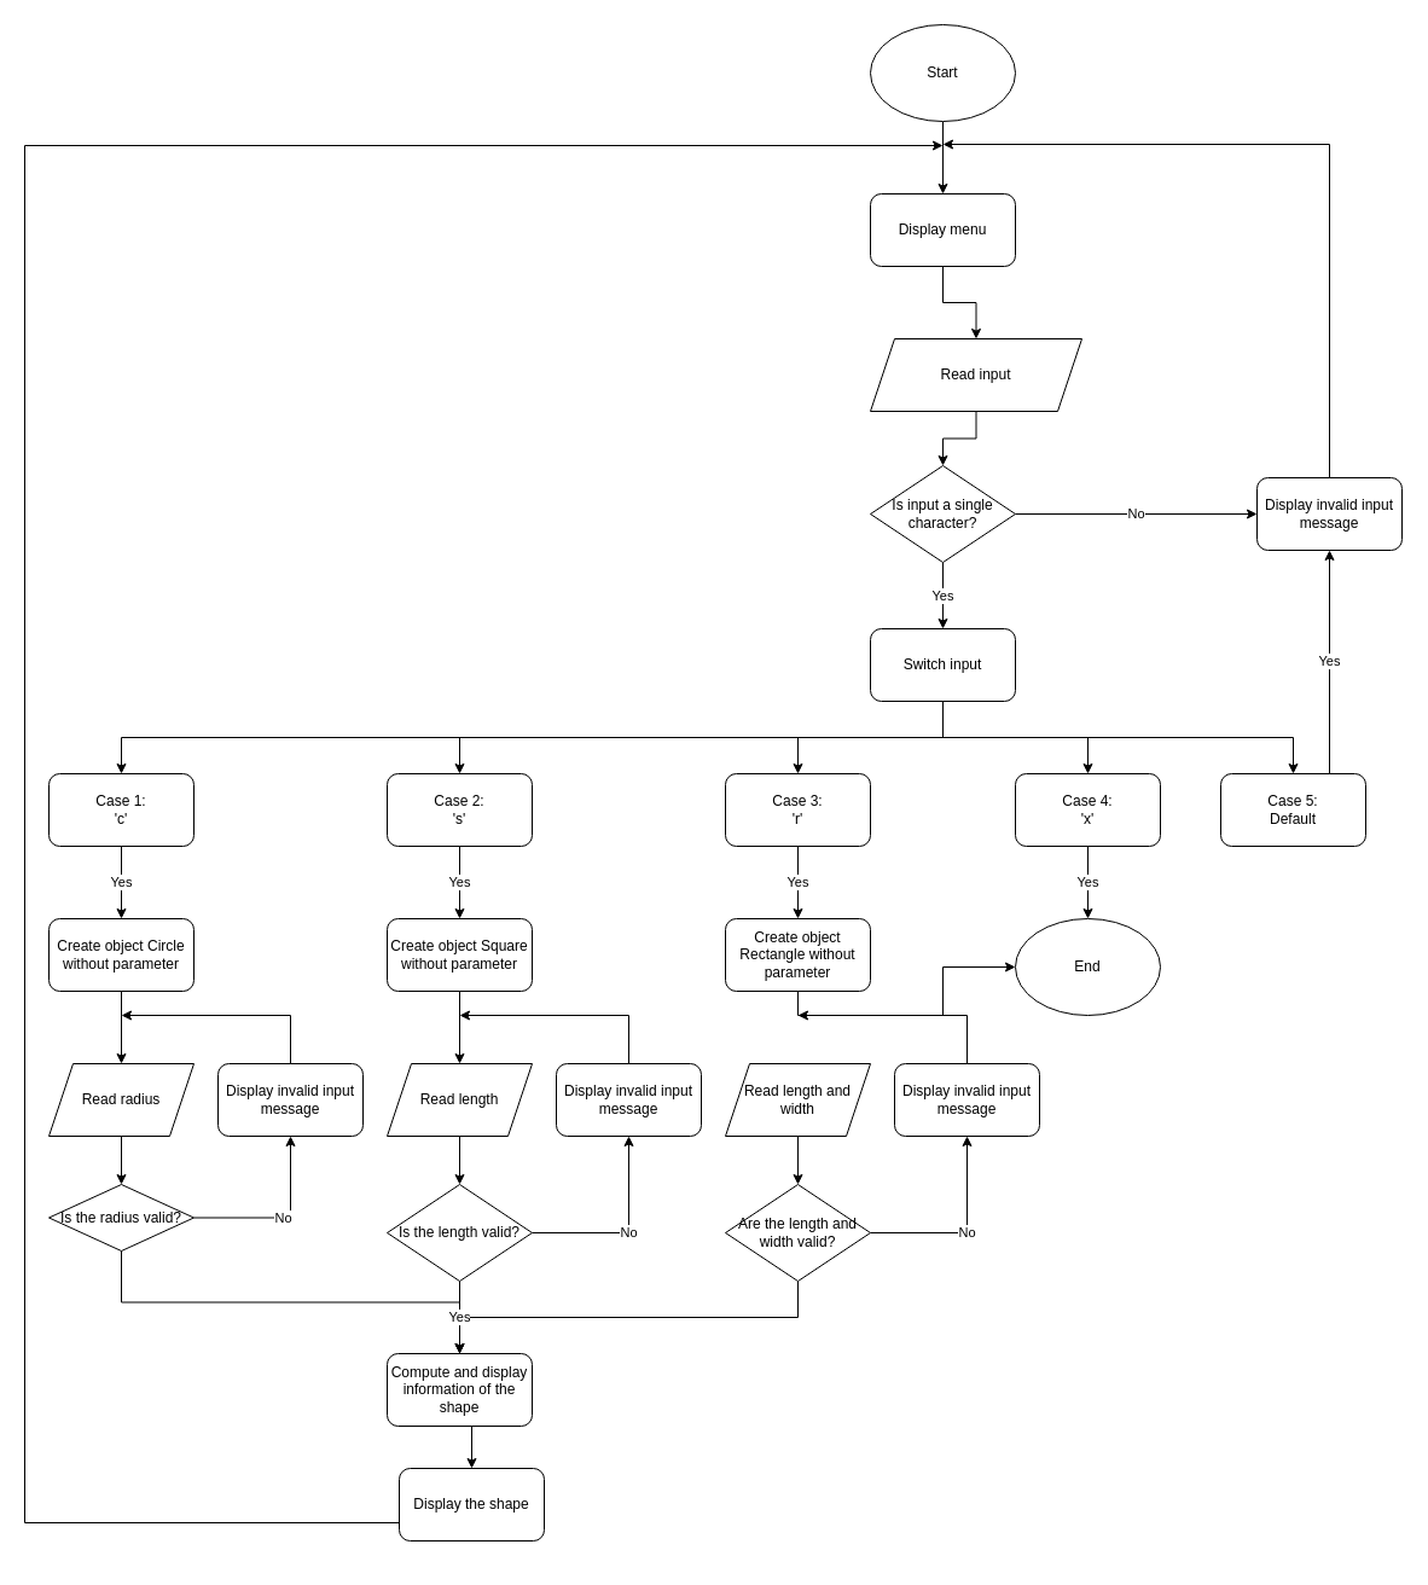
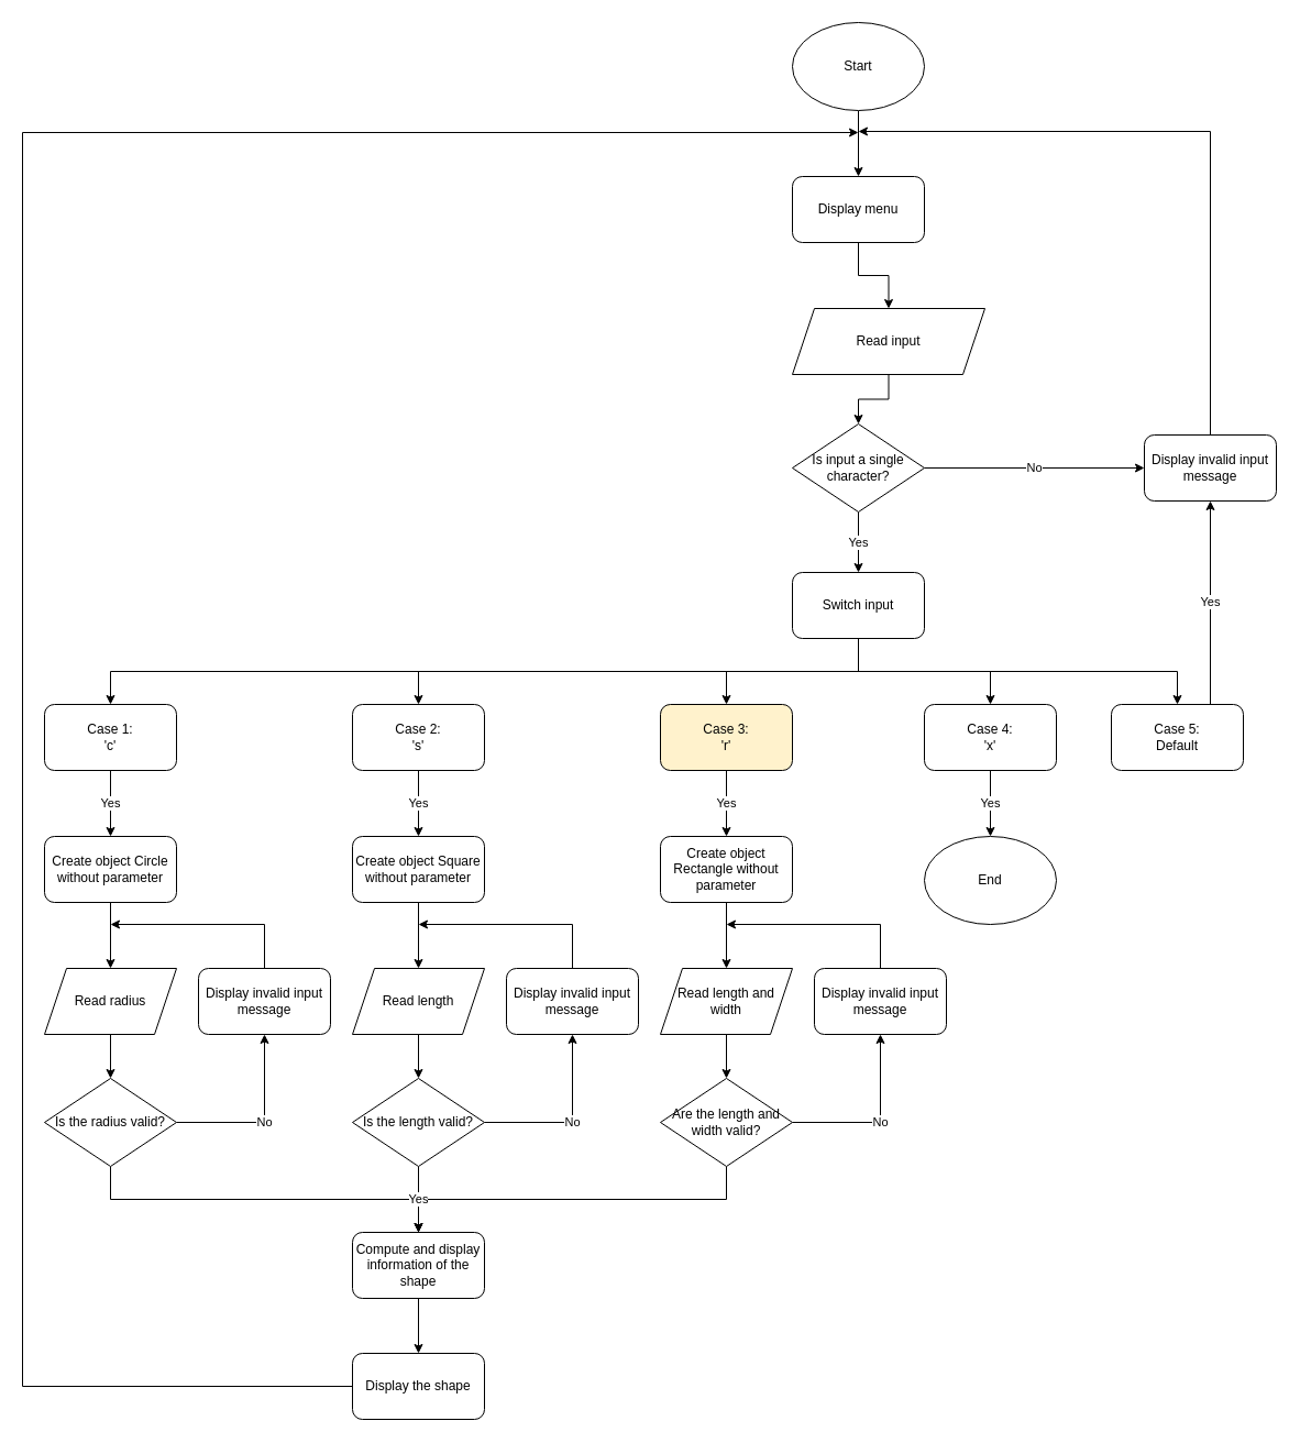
  <mxCell id="0" />
  <mxCell id="1" parent="0" />
  <mxCell id="2" value="" style="edgeStyle=orthogonalEdgeStyle;rounded=0;orthogonalLoop=1;jettySize=auto;html=1;exitX=0.5;exitY=1;exitDx=0;exitDy=0;entryX=0.5;entryY=0;entryDx=0;entryDy=0;" edge="1" parent="1" source="54" target="32"><mxGeometry relative="1" as="geometry" /></mxCell>
  <mxCell id="3" style="edgeStyle=orthogonalEdgeStyle;rounded=0;orthogonalLoop=1;jettySize=auto;html=1;exitX=0.5;exitY=1;exitDx=0;exitDy=0;entryX=0.5;entryY=0;entryDx=0;entryDy=0;" edge="1" parent="1" source="4" target="7"><mxGeometry relative="1" as="geometry" /></mxCell>
  <mxCell id="4" value="Start" style="ellipse;whiteSpace=wrap;html=1;" vertex="1" parent="1"><mxGeometry x="720" y="20" width="120" height="80" as="geometry" /></mxCell>
  <mxCell id="5" value="End" style="ellipse;whiteSpace=wrap;html=1;" vertex="1" parent="1"><mxGeometry x="840" y="760" width="120" height="80" as="geometry" /></mxCell>
  <mxCell id="6" style="edgeStyle=orthogonalEdgeStyle;rounded=0;orthogonalLoop=1;jettySize=auto;html=1;exitX=0.5;exitY=1;exitDx=0;exitDy=0;entryX=0.5;entryY=0;entryDx=0;entryDy=0;" edge="1" parent="1" source="7" target="15"><mxGeometry relative="1" as="geometry" /></mxCell>
  <mxCell id="7" value="Display menu" style="rounded=1;whiteSpace=wrap;html=1;" vertex="1" parent="1"><mxGeometry x="720" y="160" width="120" height="60" as="geometry" /></mxCell>
  <mxCell id="8" style="edgeStyle=orthogonalEdgeStyle;rounded=0;orthogonalLoop=1;jettySize=auto;html=1;exitX=0.5;exitY=1;exitDx=0;exitDy=0;entryX=0.5;entryY=0;entryDx=0;entryDy=0;" edge="1" parent="1" source="13" target="20"><mxGeometry relative="1" as="geometry" /></mxCell>
  <mxCell id="9" style="edgeStyle=orthogonalEdgeStyle;rounded=0;orthogonalLoop=1;jettySize=auto;html=1;exitX=0.5;exitY=1;exitDx=0;exitDy=0;entryX=0.5;entryY=0;entryDx=0;entryDy=0;" edge="1" parent="1" source="13" target="24"><mxGeometry relative="1" as="geometry" /></mxCell>
  <mxCell id="10" style="edgeStyle=orthogonalEdgeStyle;rounded=0;orthogonalLoop=1;jettySize=auto;html=1;exitX=0.5;exitY=1;exitDx=0;exitDy=0;entryX=0.5;entryY=0;entryDx=0;entryDy=0;" edge="1" parent="1" source="13" target="26"><mxGeometry relative="1" as="geometry" /></mxCell>
  <mxCell id="11" style="edgeStyle=orthogonalEdgeStyle;rounded=0;orthogonalLoop=1;jettySize=auto;html=1;exitX=0.5;exitY=1;exitDx=0;exitDy=0;entryX=0.5;entryY=0;entryDx=0;entryDy=0;" edge="1" parent="1" source="13" target="28"><mxGeometry relative="1" as="geometry" /></mxCell>
  <mxCell id="12" style="edgeStyle=orthogonalEdgeStyle;rounded=0;orthogonalLoop=1;jettySize=auto;html=1;exitX=0.5;exitY=1;exitDx=0;exitDy=0;entryX=0.5;entryY=0;entryDx=0;entryDy=0;" edge="1" parent="1" source="13" target="30"><mxGeometry relative="1" as="geometry" /></mxCell>
  <mxCell id="13" value="Switch input" style="rounded=1;whiteSpace=wrap;html=1;" vertex="1" parent="1"><mxGeometry x="720" y="520" width="120" height="60" as="geometry" /></mxCell>
  <mxCell id="14" style="edgeStyle=orthogonalEdgeStyle;rounded=0;orthogonalLoop=1;jettySize=auto;html=1;exitX=0.5;exitY=1;exitDx=0;exitDy=0;entryX=0.5;entryY=0;entryDx=0;entryDy=0;" edge="1" parent="1" source="15" target="18"><mxGeometry relative="1" as="geometry" /></mxCell>
  <mxCell id="15" value="Read input" style="shape=parallelogram;perimeter=parallelogramPerimeter;whiteSpace=wrap;html=1;fixedSize=1;" vertex="1" parent="1"><mxGeometry x="720" y="280" width="175" height="60" as="geometry" /></mxCell>
  <mxCell id="16" value="No" style="edgeStyle=orthogonalEdgeStyle;rounded=0;orthogonalLoop=1;jettySize=auto;html=1;exitX=1;exitY=0.5;exitDx=0;exitDy=0;entryX=0;entryY=0.5;entryDx=0;entryDy=0;" edge="1" parent="1" source="18" target="22"><mxGeometry relative="1" as="geometry" /></mxCell>
  <mxCell id="17" value="Yes" style="edgeStyle=orthogonalEdgeStyle;rounded=0;orthogonalLoop=1;jettySize=auto;html=1;exitX=0.5;exitY=1;exitDx=0;exitDy=0;entryX=0.5;entryY=0;entryDx=0;entryDy=0;" edge="1" parent="1" source="18" target="13"><mxGeometry relative="1" as="geometry" /></mxCell>
  <mxCell id="18" value="Is input a single character?" style="rhombus;whiteSpace=wrap;html=1;" vertex="1" parent="1"><mxGeometry x="720" y="385" width="120" height="80" as="geometry" /></mxCell>
  <mxCell id="19" value="Yes" style="edgeStyle=orthogonalEdgeStyle;rounded=0;orthogonalLoop=1;jettySize=auto;html=1;exitX=0.75;exitY=0;exitDx=0;exitDy=0;entryX=0.5;entryY=1;entryDx=0;entryDy=0;" edge="1" parent="1" source="20" target="22"><mxGeometry relative="1" as="geometry" /></mxCell>
  <mxCell id="20" value="Case 5:&lt;br&gt;Default" style="rounded=1;whiteSpace=wrap;html=1;" vertex="1" parent="1"><mxGeometry x="1010" y="640" width="120" height="60" as="geometry" /></mxCell>
  <mxCell id="21" style="edgeStyle=orthogonalEdgeStyle;rounded=0;orthogonalLoop=1;jettySize=auto;html=1;exitX=0.5;exitY=0;exitDx=0;exitDy=0;" edge="1" parent="1" source="22"><mxGeometry relative="1" as="geometry"><mxPoint x="780" y="119" as="targetPoint" /><Array as="points"><mxPoint x="1100" y="119" /></Array></mxGeometry></mxCell>
  <mxCell id="22" value="Display invalid input message" style="rounded=1;whiteSpace=wrap;html=1;" vertex="1" parent="1"><mxGeometry x="1040" y="395" width="120" height="60" as="geometry" /></mxCell>
  <mxCell id="23" value="Yes" style="edgeStyle=orthogonalEdgeStyle;rounded=0;orthogonalLoop=1;jettySize=auto;html=1;exitX=0.5;exitY=1;exitDx=0;exitDy=0;entryX=0.5;entryY=0;entryDx=0;entryDy=0;" edge="1" parent="1" source="24" target="5"><mxGeometry relative="1" as="geometry" /></mxCell>
  <mxCell id="24" value="Case 4:&lt;br&gt;'x'" style="rounded=1;whiteSpace=wrap;html=1;" vertex="1" parent="1"><mxGeometry x="840" y="640" width="120" height="60" as="geometry" /></mxCell>
  <mxCell id="25" value="Yes" style="edgeStyle=orthogonalEdgeStyle;rounded=0;orthogonalLoop=1;jettySize=auto;html=1;exitX=0.5;exitY=1;exitDx=0;exitDy=0;entryX=0.5;entryY=0;entryDx=0;entryDy=0;" edge="1" parent="1" source="26" target="34"><mxGeometry relative="1" as="geometry" /></mxCell>
- <mxCell id="26" value="Case 3:&lt;br&gt;'r'" style="rounded=1;whiteSpace=wrap;html=1;" vertex="1" parent="1"><mxGeometry x="600" y="640" width="120" height="60" as="geometry" /></mxCell>
+ <mxCell id="26" value="Case 3:&lt;br&gt;'r'" style="rounded=1;whiteSpace=wrap;html=1;fillColor=#fff2cc;" vertex="1" parent="1"><mxGeometry x="600" y="640" width="120" height="60" as="geometry" /></mxCell>
  <mxCell id="27" value="Yes" style="edgeStyle=orthogonalEdgeStyle;rounded=0;orthogonalLoop=1;jettySize=auto;html=1;exitX=0.5;exitY=1;exitDx=0;exitDy=0;entryX=0.5;entryY=0;entryDx=0;entryDy=0;" edge="1" parent="1" source="28" target="38"><mxGeometry relative="1" as="geometry" /></mxCell>
  <mxCell id="28" value="Case 2:&lt;br&gt;'s'" style="rounded=1;whiteSpace=wrap;html=1;" vertex="1" parent="1"><mxGeometry x="320" y="640" width="120" height="60" as="geometry" /></mxCell>
  <mxCell id="29" value="Yes" style="edgeStyle=orthogonalEdgeStyle;rounded=0;orthogonalLoop=1;jettySize=auto;html=1;exitX=0.5;exitY=1;exitDx=0;exitDy=0;entryX=0.5;entryY=0;entryDx=0;entryDy=0;" edge="1" parent="1" source="30" target="40"><mxGeometry relative="1" as="geometry" /></mxCell>
  <mxCell id="30" value="Case 1:&lt;br&gt;'c'" style="rounded=1;whiteSpace=wrap;html=1;" vertex="1" parent="1"><mxGeometry x="40" y="640" width="120" height="60" as="geometry" /></mxCell>
  <mxCell id="31" style="edgeStyle=orthogonalEdgeStyle;rounded=0;orthogonalLoop=1;jettySize=auto;html=1;exitX=0.5;exitY=1;exitDx=0;exitDy=0;entryX=0.5;entryY=0;entryDx=0;entryDy=0;" edge="1" parent="1" source="32" target="36"><mxGeometry relative="1" as="geometry" /></mxCell>
  <mxCell id="32" value="Compute and display information of the shape" style="rounded=1;whiteSpace=wrap;html=1;" vertex="1" parent="1"><mxGeometry x="320" y="1120" width="120" height="60" as="geometry" /></mxCell>
- <mxCell id="33" style="edgeStyle=orthogonalEdgeStyle;rounded=0;orthogonalLoop=1;jettySize=auto;html=1;exitX=0.5;exitY=1;exitDx=0;exitDy=0;" edge="1" parent="1" source="34" target="5"><mxGeometry relative="1" as="geometry" /></mxCell>
+ <mxCell id="33" style="edgeStyle=orthogonalEdgeStyle;rounded=0;orthogonalLoop=1;jettySize=auto;html=1;exitX=0.5;exitY=1;exitDx=0;exitDy=0;entryX=0.5;entryY=0;entryDx=0;entryDy=0;" edge="1" parent="1" source="34" target="46"><mxGeometry relative="1" as="geometry" /></mxCell>
  <mxCell id="34" value="Create object Rectangle without parameter" style="rounded=1;whiteSpace=wrap;html=1;" vertex="1" parent="1"><mxGeometry x="600" y="760" width="120" height="60" as="geometry" /></mxCell>
  <mxCell id="35" style="edgeStyle=orthogonalEdgeStyle;rounded=0;orthogonalLoop=1;jettySize=auto;html=1;exitX=0;exitY=0.5;exitDx=0;exitDy=0;" edge="1" parent="1" source="36"><mxGeometry relative="1" as="geometry"><mxPoint x="780" y="120" as="targetPoint" /><Array as="points"><mxPoint x="20" y="1260" /><mxPoint x="20" y="120" /></Array></mxGeometry></mxCell>
- <mxCell id="36" value="Display the shape" style="rounded=1;whiteSpace=wrap;html=1;" vertex="1" parent="1"><mxGeometry x="330" y="1215" width="120" height="60" as="geometry" /></mxCell>
+ <mxCell id="36" value="Display the shape" style="rounded=1;whiteSpace=wrap;html=1;" vertex="1" parent="1"><mxGeometry x="320" y="1230" width="120" height="60" as="geometry" /></mxCell>
  <mxCell id="37" style="edgeStyle=orthogonalEdgeStyle;rounded=0;orthogonalLoop=1;jettySize=auto;html=1;exitX=0.5;exitY=1;exitDx=0;exitDy=0;entryX=0.5;entryY=0;entryDx=0;entryDy=0;" edge="1" parent="1" source="38" target="44"><mxGeometry relative="1" as="geometry" /></mxCell>
  <mxCell id="38" value="Create object Square without parameter" style="rounded=1;whiteSpace=wrap;html=1;" vertex="1" parent="1"><mxGeometry x="320" y="760" width="120" height="60" as="geometry" /></mxCell>
  <mxCell id="39" style="edgeStyle=orthogonalEdgeStyle;rounded=0;orthogonalLoop=1;jettySize=auto;html=1;exitX=0.5;exitY=1;exitDx=0;exitDy=0;entryX=0.5;entryY=0;entryDx=0;entryDy=0;" edge="1" parent="1" source="40" target="42"><mxGeometry relative="1" as="geometry" /></mxCell>
  <mxCell id="40" value="Create object Circle without parameter" style="rounded=1;whiteSpace=wrap;html=1;" vertex="1" parent="1"><mxGeometry x="40" y="760" width="120" height="60" as="geometry" /></mxCell>
  <mxCell id="41" style="edgeStyle=orthogonalEdgeStyle;rounded=0;orthogonalLoop=1;jettySize=auto;html=1;exitX=0.5;exitY=1;exitDx=0;exitDy=0;entryX=0.5;entryY=0;entryDx=0;entryDy=0;" edge="1" parent="1" source="42" target="49"><mxGeometry relative="1" as="geometry" /></mxCell>
  <mxCell id="42" value="Read radius" style="shape=parallelogram;perimeter=parallelogramPerimeter;whiteSpace=wrap;html=1;fixedSize=1;" vertex="1" parent="1"><mxGeometry x="40" y="880" width="120" height="60" as="geometry" /></mxCell>
  <mxCell id="43" style="edgeStyle=orthogonalEdgeStyle;rounded=0;orthogonalLoop=1;jettySize=auto;html=1;exitX=0.5;exitY=1;exitDx=0;exitDy=0;entryX=0.5;entryY=0;entryDx=0;entryDy=0;" edge="1" parent="1" source="44" target="52"><mxGeometry relative="1" as="geometry" /></mxCell>
  <mxCell id="44" value="Read length" style="shape=parallelogram;perimeter=parallelogramPerimeter;whiteSpace=wrap;html=1;fixedSize=1;" vertex="1" parent="1"><mxGeometry x="320" y="880" width="120" height="60" as="geometry" /></mxCell>
  <mxCell id="45" style="edgeStyle=orthogonalEdgeStyle;rounded=0;orthogonalLoop=1;jettySize=auto;html=1;exitX=0.5;exitY=1;exitDx=0;exitDy=0;entryX=0.5;entryY=0;entryDx=0;entryDy=0;" edge="1" parent="1" source="46" target="54"><mxGeometry relative="1" as="geometry" /></mxCell>
  <mxCell id="46" value="Read length and width" style="shape=parallelogram;perimeter=parallelogramPerimeter;whiteSpace=wrap;html=1;fixedSize=1;" vertex="1" parent="1"><mxGeometry x="600" y="880" width="120" height="60" as="geometry" /></mxCell>
  <mxCell id="47" value="" style="edgeStyle=orthogonalEdgeStyle;rounded=0;orthogonalLoop=1;jettySize=auto;html=1;exitX=0.5;exitY=1;exitDx=0;exitDy=0;entryX=0.5;entryY=0;entryDx=0;entryDy=0;" edge="1" parent="1" source="49" target="32"><mxGeometry relative="1" as="geometry" /></mxCell>
  <mxCell id="48" value="No" style="edgeStyle=orthogonalEdgeStyle;rounded=0;orthogonalLoop=1;jettySize=auto;html=1;exitX=1;exitY=0.5;exitDx=0;exitDy=0;entryX=0.5;entryY=1;entryDx=0;entryDy=0;" edge="1" parent="1" source="49" target="60"><mxGeometry relative="1" as="geometry" /></mxCell>
- <mxCell id="49" value="Is the radius valid?" style="rhombus;whiteSpace=wrap;html=1;" vertex="1" parent="1"><mxGeometry x="40" y="980" width="120" height="55" as="geometry" /></mxCell>
+ <mxCell id="49" value="Is the radius valid?" style="rhombus;whiteSpace=wrap;html=1;" vertex="1" parent="1"><mxGeometry x="40" y="980" width="120" height="80" as="geometry" /></mxCell>
  <mxCell id="50" value="Yes" style="edgeStyle=orthogonalEdgeStyle;rounded=0;orthogonalLoop=1;jettySize=auto;html=1;exitX=0.5;exitY=1;exitDx=0;exitDy=0;" edge="1" parent="1" source="52"><mxGeometry relative="1" as="geometry"><mxPoint x="380" y="1120" as="targetPoint" /></mxGeometry></mxCell>
  <mxCell id="51" value="No" style="edgeStyle=orthogonalEdgeStyle;rounded=0;orthogonalLoop=1;jettySize=auto;html=1;exitX=1;exitY=0.5;exitDx=0;exitDy=0;entryX=0.5;entryY=1;entryDx=0;entryDy=0;" edge="1" parent="1" source="52" target="58"><mxGeometry relative="1" as="geometry" /></mxCell>
  <mxCell id="52" value="Is the length valid?" style="rhombus;whiteSpace=wrap;html=1;" vertex="1" parent="1"><mxGeometry x="320" y="980" width="120" height="80" as="geometry" /></mxCell>
  <mxCell id="53" value="No" style="edgeStyle=orthogonalEdgeStyle;rounded=0;orthogonalLoop=1;jettySize=auto;html=1;exitX=1;exitY=0.5;exitDx=0;exitDy=0;entryX=0.5;entryY=1;entryDx=0;entryDy=0;" edge="1" parent="1" source="54" target="56"><mxGeometry relative="1" as="geometry" /></mxCell>
  <mxCell id="54" value="Are the length and width valid?" style="rhombus;whiteSpace=wrap;html=1;" vertex="1" parent="1"><mxGeometry x="600" y="980" width="120" height="80" as="geometry" /></mxCell>
  <mxCell id="55" style="edgeStyle=orthogonalEdgeStyle;rounded=0;orthogonalLoop=1;jettySize=auto;html=1;exitX=0.5;exitY=0;exitDx=0;exitDy=0;" edge="1" parent="1" source="56"><mxGeometry relative="1" as="geometry"><mxPoint x="660" y="840" as="targetPoint" /><Array as="points"><mxPoint x="800" y="840" /></Array></mxGeometry></mxCell>
  <mxCell id="56" value="Display invalid input message" style="rounded=1;whiteSpace=wrap;html=1;" vertex="1" parent="1"><mxGeometry x="740" y="880" width="120" height="60" as="geometry" /></mxCell>
  <mxCell id="57" style="edgeStyle=orthogonalEdgeStyle;rounded=0;orthogonalLoop=1;jettySize=auto;html=1;exitX=0.5;exitY=0;exitDx=0;exitDy=0;" edge="1" parent="1" source="58"><mxGeometry relative="1" as="geometry"><mxPoint x="380" y="840" as="targetPoint" /><Array as="points"><mxPoint x="520" y="840" /></Array></mxGeometry></mxCell>
  <mxCell id="58" value="Display invalid input message" style="rounded=1;whiteSpace=wrap;html=1;" vertex="1" parent="1"><mxGeometry x="460" y="880" width="120" height="60" as="geometry" /></mxCell>
  <mxCell id="59" style="edgeStyle=orthogonalEdgeStyle;rounded=0;orthogonalLoop=1;jettySize=auto;html=1;exitX=0.5;exitY=0;exitDx=0;exitDy=0;" edge="1" parent="1" source="60"><mxGeometry relative="1" as="geometry"><mxPoint x="100" y="840" as="targetPoint" /><Array as="points"><mxPoint x="240" y="840" /></Array></mxGeometry></mxCell>
  <mxCell id="60" value="Display invalid input message" style="rounded=1;whiteSpace=wrap;html=1;" vertex="1" parent="1"><mxGeometry x="180" y="880" width="120" height="60" as="geometry" /></mxCell>
